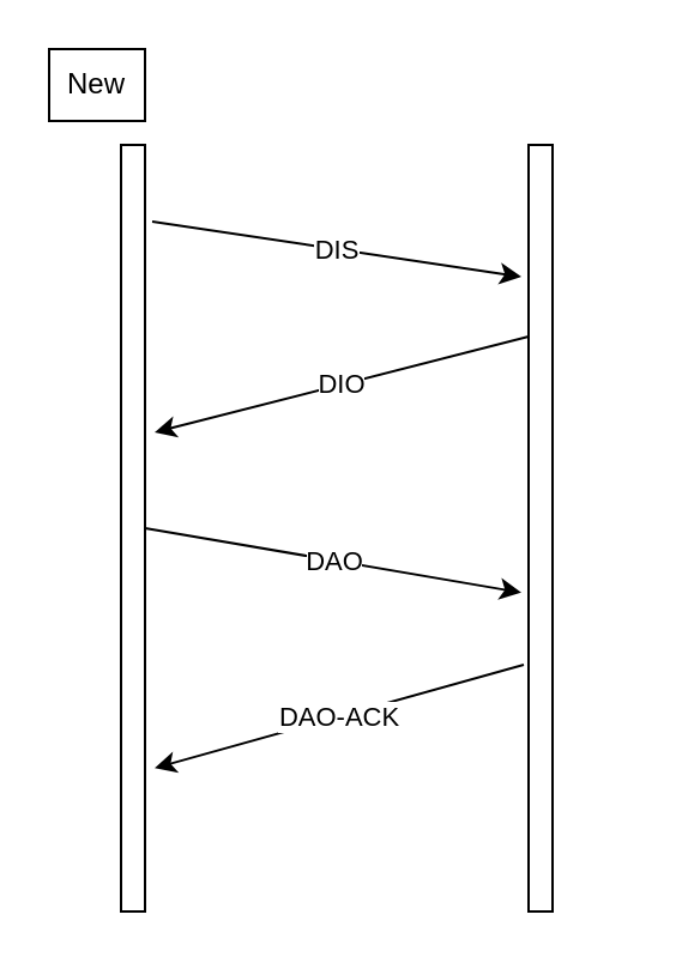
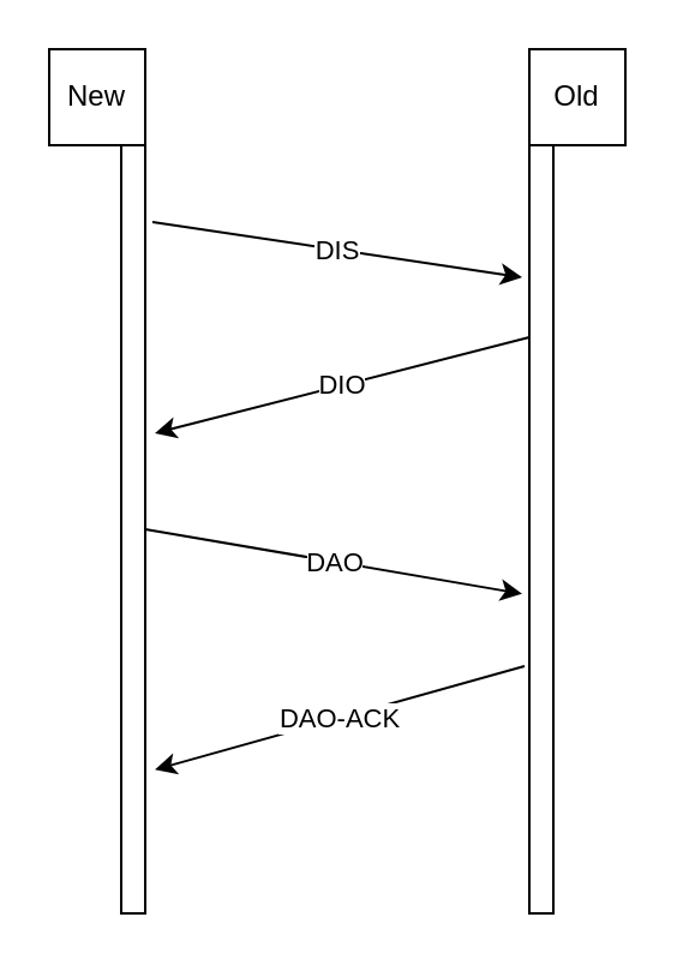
  <mxCell id="0" />
  <mxCell id="1" parent="0" />
- <mxCell id="2" value="New" style="rounded=0;whiteSpace=wrap;html=1;" vertex="1" parent="1"><mxGeometry x="20" y="20" width="40" height="30" as="geometry" /></mxCell>
+ <mxCell id="2" value="New" style="rounded=0;whiteSpace=wrap;html=1;" vertex="1" parent="1"><mxGeometry x="20" y="20" width="40" height="40" as="geometry" /></mxCell>
+ <mxCell id="3" value="Old" style="rounded=0;whiteSpace=wrap;html=1;" vertex="1" parent="1"><mxGeometry x="220" y="20" width="40" height="40" as="geometry" /></mxCell>
  <mxCell id="4" value="" style="rounded=0;whiteSpace=wrap;html=1;" vertex="1" parent="1"><mxGeometry x="50" y="60" width="10" height="320" as="geometry" /></mxCell>
  <mxCell id="5" value="" style="rounded=0;whiteSpace=wrap;html=1;" vertex="1" parent="1"><mxGeometry x="220" y="60" width="10" height="320" as="geometry" /></mxCell>
  <mxCell id="6" value="DIS" style="endArrow=classic;html=1;entryX=-0.3;entryY=0.172;entryDx=0;entryDy=0;entryPerimeter=0;" edge="1" parent="1" target="5"><mxGeometry width="50" height="50" relative="1" as="geometry"><mxPoint x="63" y="92" as="sourcePoint" /><mxPoint x="160" y="120" as="targetPoint" /></mxGeometry></mxCell>
  <mxCell id="7" value="DAO" style="endArrow=classic;html=1;exitX=1.3;exitY=0.1;exitDx=0;exitDy=0;exitPerimeter=0;entryX=-0.3;entryY=0.584;entryDx=0;entryDy=0;entryPerimeter=0;" edge="1" parent="1" target="5"><mxGeometry width="50" height="50" relative="1" as="geometry"><mxPoint x="60" y="220" as="sourcePoint" /><mxPoint x="212" y="243.04" as="targetPoint" /></mxGeometry></mxCell>
  <mxCell id="8" value="DIO" style="endArrow=classic;html=1;exitX=0;exitY=0.25;exitDx=0;exitDy=0;" edge="1" parent="1" source="5"><mxGeometry width="50" height="50" relative="1" as="geometry"><mxPoint x="83" y="112" as="sourcePoint" /><mxPoint x="64" y="180" as="targetPoint" /></mxGeometry></mxCell>
  <mxCell id="9" value="DAO-ACK" style="endArrow=classic;html=1;exitX=-0.2;exitY=0.678;exitDx=0;exitDy=0;exitPerimeter=0;entryX=1.4;entryY=0.813;entryDx=0;entryDy=0;entryPerimeter=0;" edge="1" parent="1" source="5" target="4"><mxGeometry width="50" height="50" relative="1" as="geometry"><mxPoint x="70" y="230" as="sourcePoint" /><mxPoint x="227" y="256.88" as="targetPoint" /></mxGeometry></mxCell>
